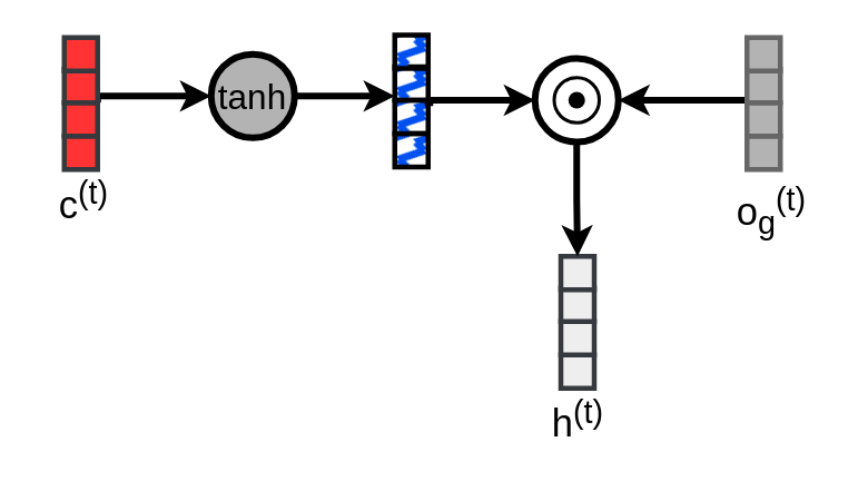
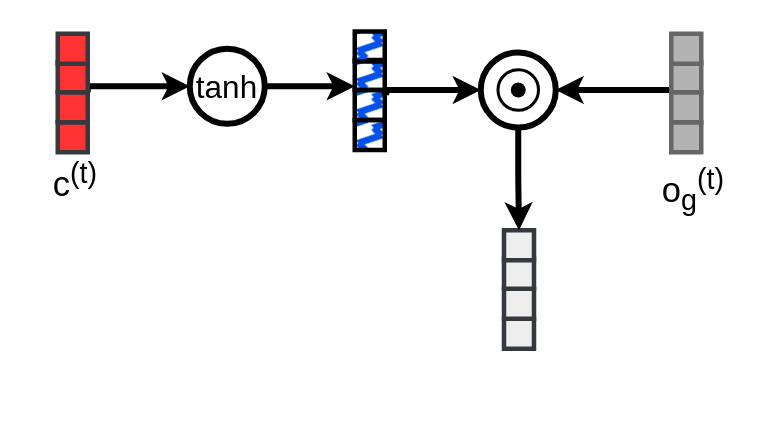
  <mxCell id="0" />
  <mxCell id="1" parent="0" />
  <mxCell id="2" value="" style="rounded=0;whiteSpace=wrap;html=1;strokeWidth=3;fillColor=#FF3333;strokeColor=#36393d;" vertex="1" parent="1"><mxGeometry x="38" y="81" width="20" height="20" as="geometry" /></mxCell>
  <mxCell id="3" style="edgeStyle=orthogonalEdgeStyle;rounded=0;orthogonalLoop=1;jettySize=auto;html=1;exitX=1;exitY=0;exitDx=0;exitDy=0;entryX=0;entryY=0.5;entryDx=0;entryDy=0;strokeWidth=4;" edge="1" parent="1" source="4" target="20"><mxGeometry relative="1" as="geometry"><Array as="points"><mxPoint x="58" y="57" /></Array></mxGeometry></mxCell>
  <mxCell id="4" value="" style="rounded=0;whiteSpace=wrap;html=1;strokeWidth=3;fillColor=#FF3333;strokeColor=#36393d;" vertex="1" parent="1"><mxGeometry x="38" y="61" width="20" height="20" as="geometry" /></mxCell>
  <mxCell id="5" value="" style="rounded=0;whiteSpace=wrap;html=1;strokeWidth=3;fillColor=#FF3333;strokeColor=#36393d;" vertex="1" parent="1"><mxGeometry x="38" y="41" width="20" height="20" as="geometry" /></mxCell>
  <mxCell id="6" value="" style="rounded=0;whiteSpace=wrap;html=1;strokeWidth=3;fillColor=#FF3333;strokeColor=#36393d;" vertex="1" parent="1"><mxGeometry x="38" y="22" width="20" height="20" as="geometry" /></mxCell>
  <mxCell id="7" value="c&lt;sup&gt;(t)&lt;/sup&gt;" style="text;html=1;align=center;verticalAlign=middle;whiteSpace=wrap;rounded=0;fontSize=23;strokeWidth=4;" vertex="1" parent="1"><mxGeometry x="20" y="105" width="60" height="30" as="geometry" /></mxCell>
- <mxCell id="8" value="h&lt;sup&gt;(t)&lt;/sup&gt;" style="text;html=1;align=center;verticalAlign=middle;whiteSpace=wrap;rounded=0;fontSize=23;strokeWidth=4;" vertex="1" parent="1"><mxGeometry x="315.5" y="235.5" width="60" height="30" as="geometry" /></mxCell>
  <mxCell id="9" value="" style="rounded=0;whiteSpace=wrap;html=1;strokeWidth=3;fillColor=#eeeeee;strokeColor=#36393d;" vertex="1" parent="1"><mxGeometry x="335.5" y="212" width="20" height="20" as="geometry" /></mxCell>
  <mxCell id="10" value="" style="rounded=0;whiteSpace=wrap;html=1;strokeWidth=3;fillColor=#eeeeee;strokeColor=#36393d;" vertex="1" parent="1"><mxGeometry x="335.5" y="192" width="20" height="20" as="geometry" /></mxCell>
  <mxCell id="11" value="" style="rounded=0;whiteSpace=wrap;html=1;strokeWidth=3;fillColor=#eeeeee;strokeColor=#36393d;" vertex="1" parent="1"><mxGeometry x="335.5" y="172" width="20" height="20" as="geometry" /></mxCell>
  <mxCell id="12" value="" style="rounded=0;whiteSpace=wrap;html=1;strokeWidth=3;fillColor=#eeeeee;strokeColor=#36393d;" vertex="1" parent="1"><mxGeometry x="335.5" y="153" width="20" height="20" as="geometry" /></mxCell>
  <mxCell id="13" value="o&lt;sub&gt;g&lt;/sub&gt;&lt;sup&gt;(t)&lt;/sup&gt;" style="text;html=1;align=center;verticalAlign=middle;whiteSpace=wrap;rounded=0;fontSize=23;strokeWidth=4;" vertex="1" parent="1"><mxGeometry x="432" y="111" width="60" height="30" as="geometry" /></mxCell>
  <mxCell id="14" value="" style="rounded=0;whiteSpace=wrap;html=1;strokeWidth=3;fillColor=#B3B3B3;strokeColor=#666666;" vertex="1" parent="1"><mxGeometry x="447" y="81" width="20" height="20" as="geometry" /></mxCell>
  <mxCell id="15" value="" style="rounded=0;whiteSpace=wrap;html=1;strokeWidth=3;fillColor=#B3B3B3;strokeColor=#666666;" vertex="1" parent="1"><mxGeometry x="447" y="61" width="20" height="20" as="geometry" /></mxCell>
  <mxCell id="16" style="edgeStyle=orthogonalEdgeStyle;rounded=0;orthogonalLoop=1;jettySize=auto;html=1;exitX=0;exitY=1;exitDx=0;exitDy=0;entryX=1;entryY=0.5;entryDx=0;entryDy=0;strokeWidth=4;" edge="1" parent="1" source="17" target="27"><mxGeometry relative="1" as="geometry"><Array as="points"><mxPoint x="447" y="60" /></Array></mxGeometry></mxCell>
  <mxCell id="17" value="" style="rounded=0;whiteSpace=wrap;html=1;strokeWidth=3;fillColor=#B3B3B3;strokeColor=#666666;" vertex="1" parent="1"><mxGeometry x="447" y="41" width="20" height="20" as="geometry" /></mxCell>
  <mxCell id="18" value="" style="rounded=0;whiteSpace=wrap;html=1;strokeWidth=3;fillColor=#B3B3B3;strokeColor=#666666;" vertex="1" parent="1"><mxGeometry x="447" y="22" width="20" height="20" as="geometry" /></mxCell>
  <mxCell id="19" style="edgeStyle=orthogonalEdgeStyle;rounded=0;orthogonalLoop=1;jettySize=auto;html=1;exitX=1;exitY=0.5;exitDx=0;exitDy=0;strokeWidth=4;" edge="1" parent="1" source="20"><mxGeometry relative="1" as="geometry"><mxPoint x="236" y="57" as="targetPoint" /></mxGeometry></mxCell>
- <mxCell id="20" value="tanh" style="ellipse;whiteSpace=wrap;html=1;aspect=fixed;fontSize=21;strokeWidth=4;fillColor=#b3b3b3;" vertex="1" parent="1"><mxGeometry x="126" y="32" width="50" height="50" as="geometry" /></mxCell>
+ <mxCell id="20" value="tanh" style="ellipse;whiteSpace=wrap;html=1;aspect=fixed;fontSize=21;strokeWidth=4;" vertex="1" parent="1"><mxGeometry x="126" y="32" width="50" height="50" as="geometry" /></mxCell>
  <mxCell id="21" value="" style="rounded=0;whiteSpace=wrap;html=1;strokeWidth=3;fillColor=#0050ef;strokeColor=#000000;fillStyle=zigzag-line;fontColor=#ffffff;" vertex="1" parent="1"><mxGeometry x="236" y="79.5" width="20" height="20" as="geometry" /></mxCell>
  <mxCell id="22" value="" style="rounded=0;whiteSpace=wrap;html=1;strokeWidth=3;fillColor=#0050ef;strokeColor=#000000;fillStyle=zigzag-line;fontColor=#ffffff;" vertex="1" parent="1"><mxGeometry x="236" y="59.5" width="20" height="20" as="geometry" /></mxCell>
  <mxCell id="23" style="edgeStyle=orthogonalEdgeStyle;rounded=0;orthogonalLoop=1;jettySize=auto;html=1;exitX=1;exitY=1;exitDx=0;exitDy=0;entryX=0;entryY=0.5;entryDx=0;entryDy=0;strokeWidth=4;" edge="1" parent="1" source="24" target="27"><mxGeometry relative="1" as="geometry"><Array as="points"><mxPoint x="256" y="61" /><mxPoint x="257" y="61" /><mxPoint x="257" y="60" /></Array></mxGeometry></mxCell>
  <mxCell id="24" value="" style="rounded=0;whiteSpace=wrap;html=1;strokeWidth=3;fillColor=#0050ef;strokeColor=#000000;fillStyle=zigzag-line;fontColor=#ffffff;" vertex="1" parent="1"><mxGeometry x="236" y="39.5" width="20" height="20" as="geometry" /></mxCell>
  <mxCell id="25" value="" style="rounded=0;whiteSpace=wrap;html=1;strokeWidth=3;fillColor=#0050ef;strokeColor=#000000;fillStyle=zigzag-line;fontColor=#ffffff;" vertex="1" parent="1"><mxGeometry x="236" y="20.5" width="20" height="20" as="geometry" /></mxCell>
  <mxCell id="26" style="edgeStyle=orthogonalEdgeStyle;rounded=0;orthogonalLoop=1;jettySize=auto;html=1;strokeWidth=4;entryX=0.5;entryY=0;entryDx=0;entryDy=0;" edge="1" parent="1" source="27" target="12"><mxGeometry relative="1" as="geometry"><mxPoint x="345" y="131" as="targetPoint" /></mxGeometry></mxCell>
  <mxCell id="27" value="" style="ellipse;whiteSpace=wrap;html=1;aspect=fixed;fontSize=32;strokeWidth=4;" vertex="1" parent="1"><mxGeometry x="320" y="34.5" width="50" height="50" as="geometry" /></mxCell>
  <mxCell id="28" value="" style="ellipse;whiteSpace=wrap;html=1;aspect=fixed;strokeWidth=2;" vertex="1" parent="1"><mxGeometry x="331.5" y="46" width="27" height="27" as="geometry" /></mxCell>
  <mxCell id="29" value="" style="shape=waypoint;sketch=0;fillStyle=solid;size=6;pointerEvents=1;points=[];fillColor=none;resizable=0;rotatable=0;perimeter=centerPerimeter;snapToPoint=1;strokeWidth=3;" vertex="1" parent="1"><mxGeometry x="335" y="49.5" width="20" height="20" as="geometry" /></mxCell>
